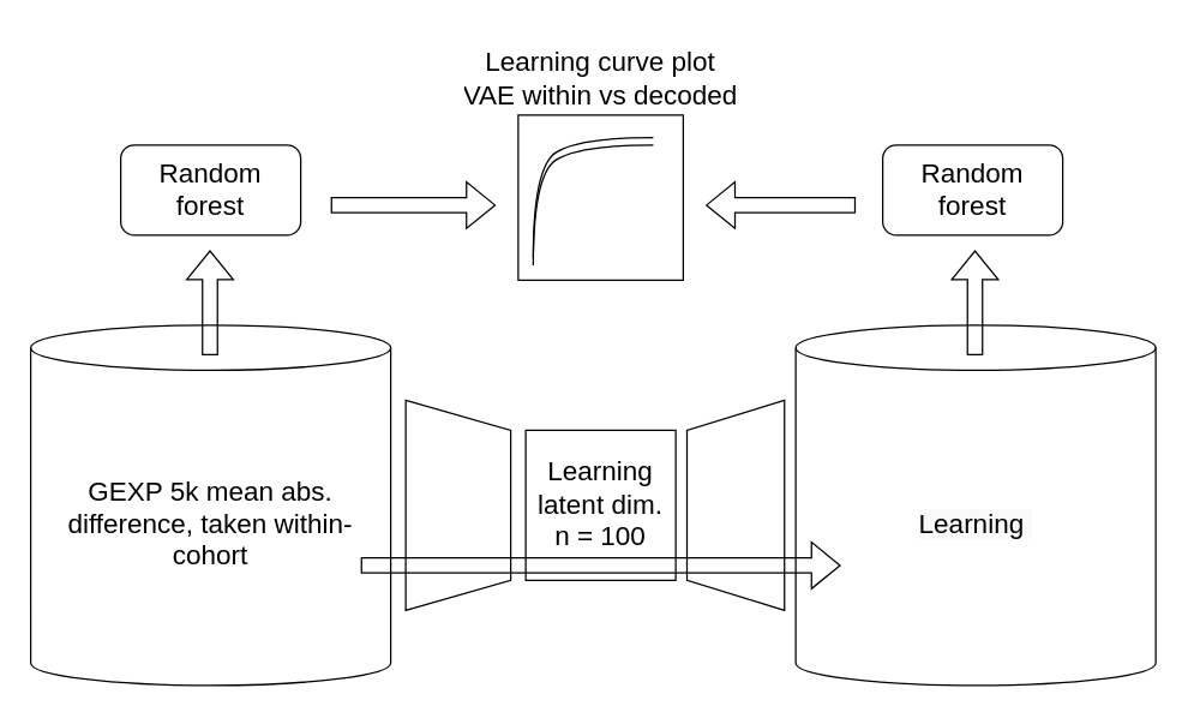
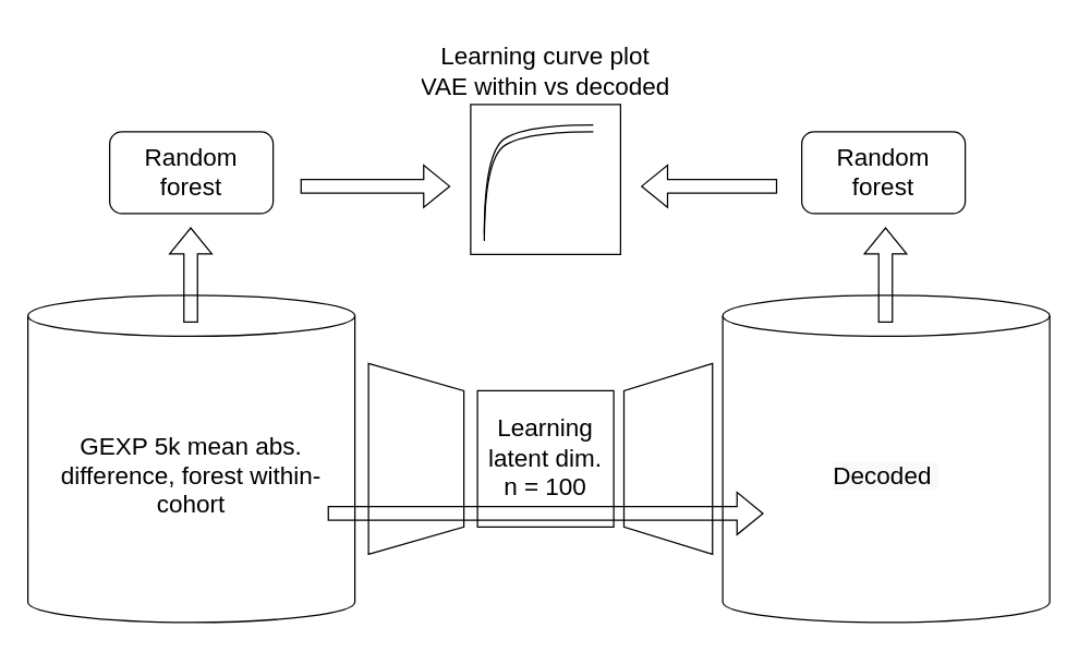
  <mxCell id="0" />
  <mxCell id="1" parent="0" />
- <mxCell id="2" value="&lt;font style=&quot;font-size: 18px;&quot;&gt;GEXP 5k mean abs. difference, taken within-cohort&lt;/font&gt;" style="shape=cylinder3;whiteSpace=wrap;html=1;boundedLbl=1;backgroundOutline=1;size=15;" vertex="1" parent="1"><mxGeometry x="20" y="216" width="240" height="240" as="geometry" /></mxCell>
- <mxCell id="3" value="&lt;span style=&quot;color: rgb(0, 0, 0); font-family: Helvetica; font-size: 18px; font-style: normal; font-variant-ligatures: normal; font-variant-caps: normal; font-weight: 400; letter-spacing: normal; orphans: 2; text-align: center; text-indent: 0px; text-transform: none; widows: 2; word-spacing: 0px; -webkit-text-stroke-width: 0px; background-color: rgb(248, 249, 250); text-decoration-thickness: initial; text-decoration-style: initial; text-decoration-color: initial; float: none; display: inline !important;&quot;&gt;Learning&amp;nbsp;&lt;/span&gt;" style="shape=cylinder3;whiteSpace=wrap;html=1;boundedLbl=1;backgroundOutline=1;size=15;" vertex="1" parent="1"><mxGeometry x="530" y="216" width="240" height="240" as="geometry" /></mxCell>
+ <mxCell id="2" value="&lt;font style=&quot;font-size: 18px;&quot;&gt;GEXP 5k mean abs. difference, forest within-cohort&lt;/font&gt;" style="shape=cylinder3;whiteSpace=wrap;html=1;boundedLbl=1;backgroundOutline=1;size=15;" vertex="1" parent="1"><mxGeometry x="20" y="216" width="240" height="240" as="geometry" /></mxCell>
+ <mxCell id="3" value="&lt;span style=&quot;color: rgb(0, 0, 0); font-family: Helvetica; font-size: 18px; font-style: normal; font-variant-ligatures: normal; font-variant-caps: normal; font-weight: 400; letter-spacing: normal; orphans: 2; text-align: center; text-indent: 0px; text-transform: none; widows: 2; word-spacing: 0px; -webkit-text-stroke-width: 0px; background-color: rgb(248, 249, 250); text-decoration-thickness: initial; text-decoration-style: initial; text-decoration-color: initial; float: none; display: inline !important;&quot;&gt;Decoded&amp;nbsp;&lt;/span&gt;" style="shape=cylinder3;whiteSpace=wrap;html=1;boundedLbl=1;backgroundOutline=1;size=15;" vertex="1" parent="1"><mxGeometry x="530" y="216" width="240" height="240" as="geometry" /></mxCell>
  <mxCell id="4" value="" style="shape=trapezoid;perimeter=trapezoidPerimeter;whiteSpace=wrap;html=1;fixedSize=1;rotation=-90;" vertex="1" parent="1"><mxGeometry x="420" y="303.5" width="140" height="65" as="geometry" /></mxCell>
  <mxCell id="5" value="" style="shape=trapezoid;perimeter=trapezoidPerimeter;whiteSpace=wrap;html=1;fixedSize=1;rotation=90;" vertex="1" parent="1"><mxGeometry x="235" y="301" width="140" height="70" as="geometry" /></mxCell>
  <mxCell id="6" value="&lt;font style=&quot;font-size: 18px;&quot;&gt;Learning&lt;br&gt;latent dim.&lt;br&gt;n = 100&lt;br&gt;&lt;/font&gt;" style="rounded=0;whiteSpace=wrap;html=1;" vertex="1" parent="1"><mxGeometry x="350" y="286" width="100" height="100" as="geometry" /></mxCell>
  <mxCell id="7" value="" style="shape=flexArrow;endArrow=classic;html=1;rounded=0;fontSize=18;" edge="1" parent="1"><mxGeometry width="50" height="50" relative="1" as="geometry"><mxPoint x="139.5" y="236" as="sourcePoint" /><mxPoint x="139.5" y="166" as="targetPoint" /></mxGeometry></mxCell>
  <mxCell id="8" value="" style="shape=flexArrow;endArrow=classic;html=1;rounded=0;fontSize=18;" edge="1" parent="1"><mxGeometry width="50" height="50" relative="1" as="geometry"><mxPoint x="649.5" y="236" as="sourcePoint" /><mxPoint x="649.5" y="166" as="targetPoint" /></mxGeometry></mxCell>
  <mxCell id="9" value="Random forest" style="rounded=1;whiteSpace=wrap;html=1;fontSize=18;" vertex="1" parent="1"><mxGeometry x="80" y="96" width="120" height="60" as="geometry" /></mxCell>
  <mxCell id="10" value="Random forest" style="rounded=1;whiteSpace=wrap;html=1;fontSize=18;" vertex="1" parent="1"><mxGeometry x="588" y="96" width="120" height="60" as="geometry" /></mxCell>
  <mxCell id="11" value="" style="shape=flexArrow;endArrow=classic;html=1;rounded=0;fontSize=18;entryX=0.125;entryY=0.667;entryDx=0;entryDy=0;entryPerimeter=0;" edge="1" parent="1" target="3"><mxGeometry width="50" height="50" relative="1" as="geometry"><mxPoint x="240" y="376" as="sourcePoint" /><mxPoint x="420" y="376" as="targetPoint" /></mxGeometry></mxCell>
  <mxCell id="12" value="Learning curve plot&#10;VAE within vs decoded" style="text;strokeColor=none;fillColor=none;align=center;verticalAlign=middle;spacingLeft=4;spacingRight=4;overflow=hidden;points=[[0,0.5],[1,0.5]];portConstraint=eastwest;rotatable=0;fontSize=18;" vertex="1" parent="1"><mxGeometry x="305" y="20" width="190" height="60" as="geometry" /></mxCell>
  <mxCell id="13" value="" style="group" vertex="1" connectable="0" parent="1"><mxGeometry x="345" y="76" width="110" height="110" as="geometry" /></mxCell>
  <mxCell id="14" value="" style="whiteSpace=wrap;html=1;aspect=fixed;fontSize=18;" vertex="1" parent="13"><mxGeometry width="110" height="110" as="geometry" /></mxCell>
  <mxCell id="15" value="" style="curved=1;endArrow=none;html=1;rounded=0;fontSize=18;strokeColor=default;endFill=0;" edge="1" parent="13"><mxGeometry width="50" height="50" relative="1" as="geometry"><mxPoint x="10" y="95" as="sourcePoint" /><mxPoint x="90" y="15" as="targetPoint" /><Array as="points"><mxPoint x="10" y="35" /><mxPoint x="40" y="15" /></Array></mxGeometry></mxCell>
  <mxCell id="16" value="" style="curved=1;endArrow=none;html=1;rounded=0;fontSize=18;strokeColor=default;endFill=0;" edge="1" parent="13"><mxGeometry width="50" height="50" relative="1" as="geometry"><mxPoint x="10" y="100" as="sourcePoint" /><mxPoint x="90" y="20" as="targetPoint" /><Array as="points"><mxPoint x="10" y="40" /><mxPoint x="40" y="20" /></Array></mxGeometry></mxCell>
  <mxCell id="17" value="" style="shape=flexArrow;endArrow=classic;html=1;rounded=0;strokeColor=default;fontSize=18;" edge="1" parent="1"><mxGeometry width="50" height="50" relative="1" as="geometry"><mxPoint x="220" y="136" as="sourcePoint" /><mxPoint x="330" y="136" as="targetPoint" /></mxGeometry></mxCell>
  <mxCell id="18" value="" style="shape=flexArrow;endArrow=classic;html=1;rounded=0;strokeColor=default;fontSize=18;" edge="1" parent="1"><mxGeometry width="50" height="50" relative="1" as="geometry"><mxPoint x="570" y="136" as="sourcePoint" /><mxPoint x="470" y="136" as="targetPoint" /></mxGeometry></mxCell>
